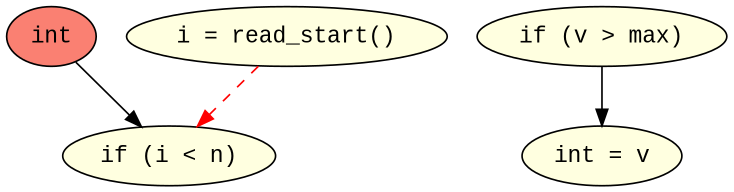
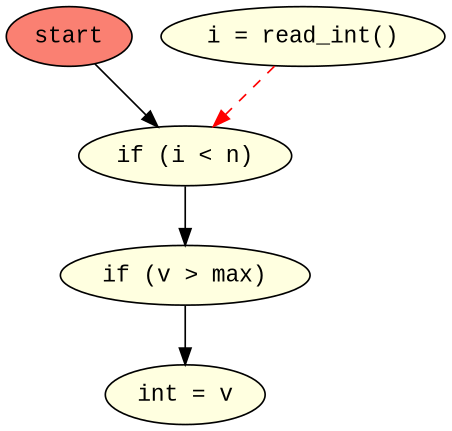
  digraph {
    fontname="Liberation Mono"
    node [fillcolor=lightyellow fontname="Liberation Mono" shape=ellipse style=filled]
    edge [fontname="Liberation Mono"]
-   n1 [fillcolor=salmon label=int]
+   n1 [fillcolor=salmon label=start]
    n2 [label="if (i < n)"]
-   n3 [label="i = read_start()"]
+   n3 [label="i = read_int()"]
    n4 [label="if (v > max)"]
    n5 [label="int = v"]
    n1 -> n2
+   n2 -> n4
    n3 -> n2 [color=red style=dashed]
    n4 -> n5
  }
